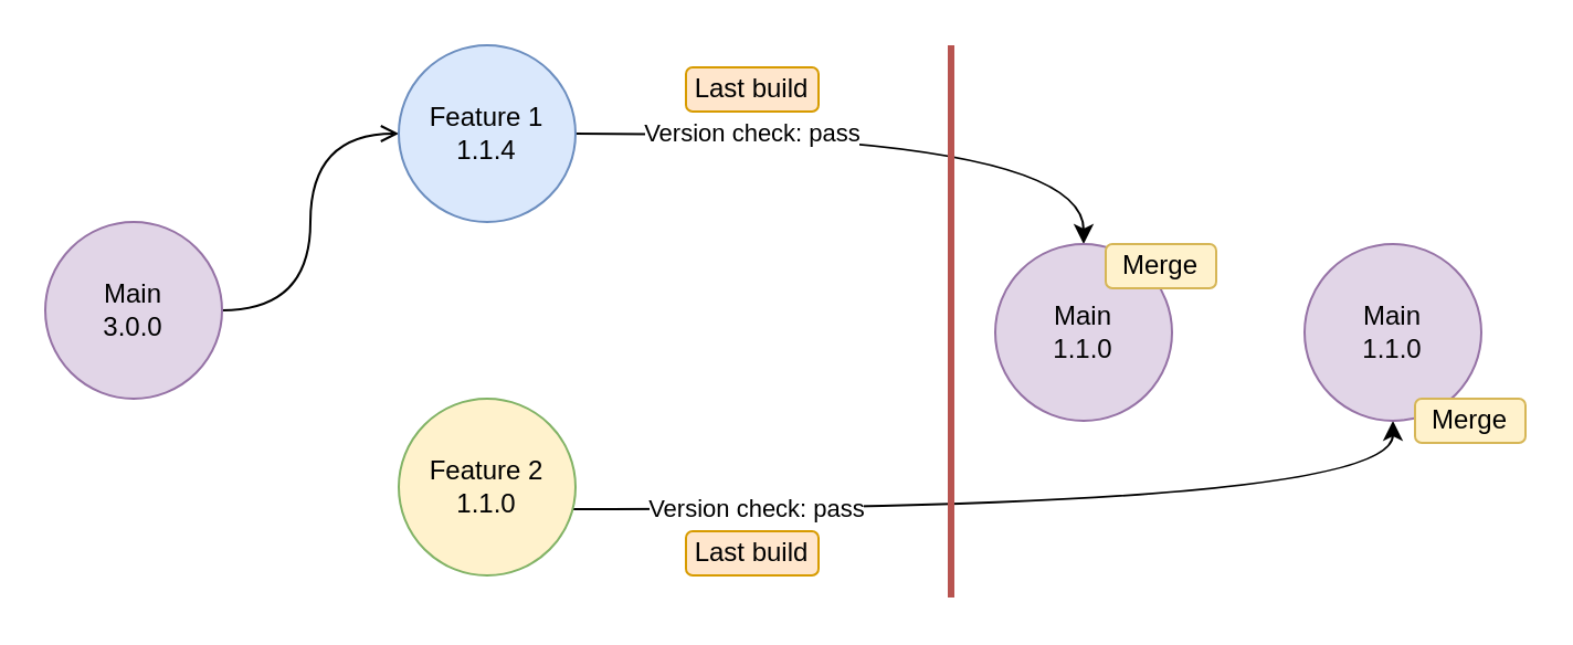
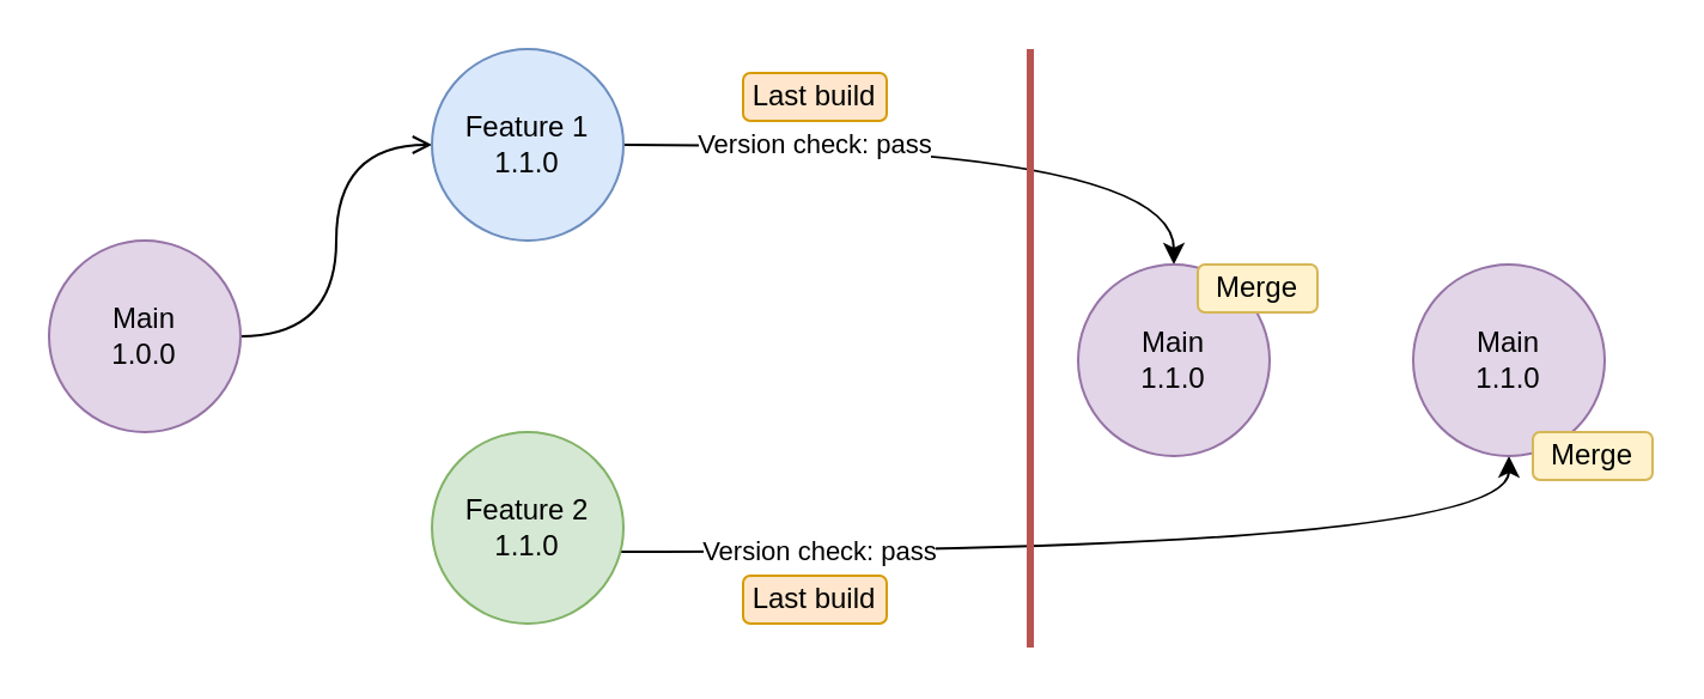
  <mxCell id="0" />
  <mxCell id="1" parent="0" />
  <mxCell id="2" style="edgeStyle=orthogonalEdgeStyle;rounded=0;orthogonalLoop=1;jettySize=auto;html=1;entryX=0;entryY=0.5;entryDx=0;entryDy=0;curved=1;endArrow=open;" edge="1" parent="1" source="3" target="5"><mxGeometry relative="1" as="geometry" /></mxCell>
- <mxCell id="3" value="Main&lt;br&gt;3.0.0" style="ellipse;whiteSpace=wrap;html=1;aspect=fixed;fillColor=#e1d5e7;strokeColor=#9673a6;" vertex="1" parent="1"><mxGeometry x="20" y="100" width="80" height="80" as="geometry" /></mxCell>
+ <mxCell id="3" value="Main&lt;br&gt;1.0.0" style="ellipse;whiteSpace=wrap;html=1;aspect=fixed;fillColor=#e1d5e7;strokeColor=#9673a6;" vertex="1" parent="1"><mxGeometry x="20" y="100" width="80" height="80" as="geometry" /></mxCell>
  <mxCell id="4" value="Version check: pass" style="edgeStyle=orthogonalEdgeStyle;curved=1;rounded=0;orthogonalLoop=1;jettySize=auto;html=1;entryX=0.5;entryY=0;entryDx=0;entryDy=0;" edge="1" parent="1" source="5" target="8"><mxGeometry x="-0.429" relative="1" as="geometry"><mxPoint as="offset" /></mxGeometry></mxCell>
- <mxCell id="5" value="Feature 1&lt;br&gt;1.1.4" style="ellipse;whiteSpace=wrap;html=1;aspect=fixed;fillColor=#dae8fc;strokeColor=#6c8ebf;" vertex="1" parent="1"><mxGeometry x="180" y="20" width="80" height="80" as="geometry" /></mxCell>
+ <mxCell id="5" value="Feature 1&lt;br&gt;1.1.0" style="ellipse;whiteSpace=wrap;html=1;aspect=fixed;fillColor=#dae8fc;strokeColor=#6c8ebf;" vertex="1" parent="1"><mxGeometry x="180" y="20" width="80" height="80" as="geometry" /></mxCell>
  <mxCell id="6" value="Version check: pass" style="edgeStyle=orthogonalEdgeStyle;curved=1;rounded=0;orthogonalLoop=1;jettySize=auto;html=1;entryX=0.5;entryY=1;entryDx=0;entryDy=0;" edge="1" parent="1" source="7" target="9"><mxGeometry x="-0.595" relative="1" as="geometry"><Array as="points"><mxPoint x="630" y="230" /></Array><mxPoint as="offset" /></mxGeometry></mxCell>
- <mxCell id="7" value="Feature 2&lt;br&gt;1.1.0" style="ellipse;whiteSpace=wrap;html=1;aspect=fixed;fillColor=#fff2cc;strokeColor=#82b366;" vertex="1" parent="1"><mxGeometry x="180" y="180" width="80" height="80" as="geometry" /></mxCell>
+ <mxCell id="7" value="Feature 2&lt;br&gt;1.1.0" style="ellipse;whiteSpace=wrap;html=1;aspect=fixed;fillColor=#d5e8d4;strokeColor=#82b366;" vertex="1" parent="1"><mxGeometry x="180" y="180" width="80" height="80" as="geometry" /></mxCell>
  <mxCell id="8" value="Main&lt;br&gt;1.1.0" style="ellipse;whiteSpace=wrap;html=1;aspect=fixed;fillColor=#e1d5e7;strokeColor=#9673a6;" vertex="1" parent="1"><mxGeometry x="450" y="110" width="80" height="80" as="geometry" /></mxCell>
  <mxCell id="9" value="Main&lt;br&gt;1.1.0" style="ellipse;whiteSpace=wrap;html=1;aspect=fixed;fillColor=#e1d5e7;strokeColor=#9673a6;" vertex="1" parent="1"><mxGeometry x="590" y="110" width="80" height="80" as="geometry" /></mxCell>
  <mxCell id="10" value="Merge" style="rounded=1;whiteSpace=wrap;html=1;fillColor=#fff2cc;strokeColor=#d6b656;" vertex="1" parent="1"><mxGeometry x="500" y="110" width="50" height="20" as="geometry" /></mxCell>
  <mxCell id="11" value="Merge" style="rounded=1;whiteSpace=wrap;html=1;fillColor=#fff2cc;strokeColor=#d6b656;" vertex="1" parent="1"><mxGeometry x="640" y="180" width="50" height="20" as="geometry" /></mxCell>
  <mxCell id="12" value="Last build" style="rounded=1;whiteSpace=wrap;html=1;fillColor=#ffe6cc;strokeColor=#d79b00;" vertex="1" parent="1"><mxGeometry x="310" y="240" width="60" height="20" as="geometry" /></mxCell>
  <mxCell id="13" value="Last build" style="rounded=1;whiteSpace=wrap;html=1;fillColor=#ffe6cc;strokeColor=#d79b00;" vertex="1" parent="1"><mxGeometry x="310" y="30" width="60" height="20" as="geometry" /></mxCell>
  <mxCell id="14" value="" style="endArrow=none;html=1;rounded=0;curved=1;fillColor=#f8cecc;strokeColor=#b85450;strokeWidth=3;" edge="1" parent="1"><mxGeometry width="50" height="50" relative="1" as="geometry"><mxPoint x="430" y="270" as="sourcePoint" /><mxPoint x="430" y="20" as="targetPoint" /></mxGeometry></mxCell>
